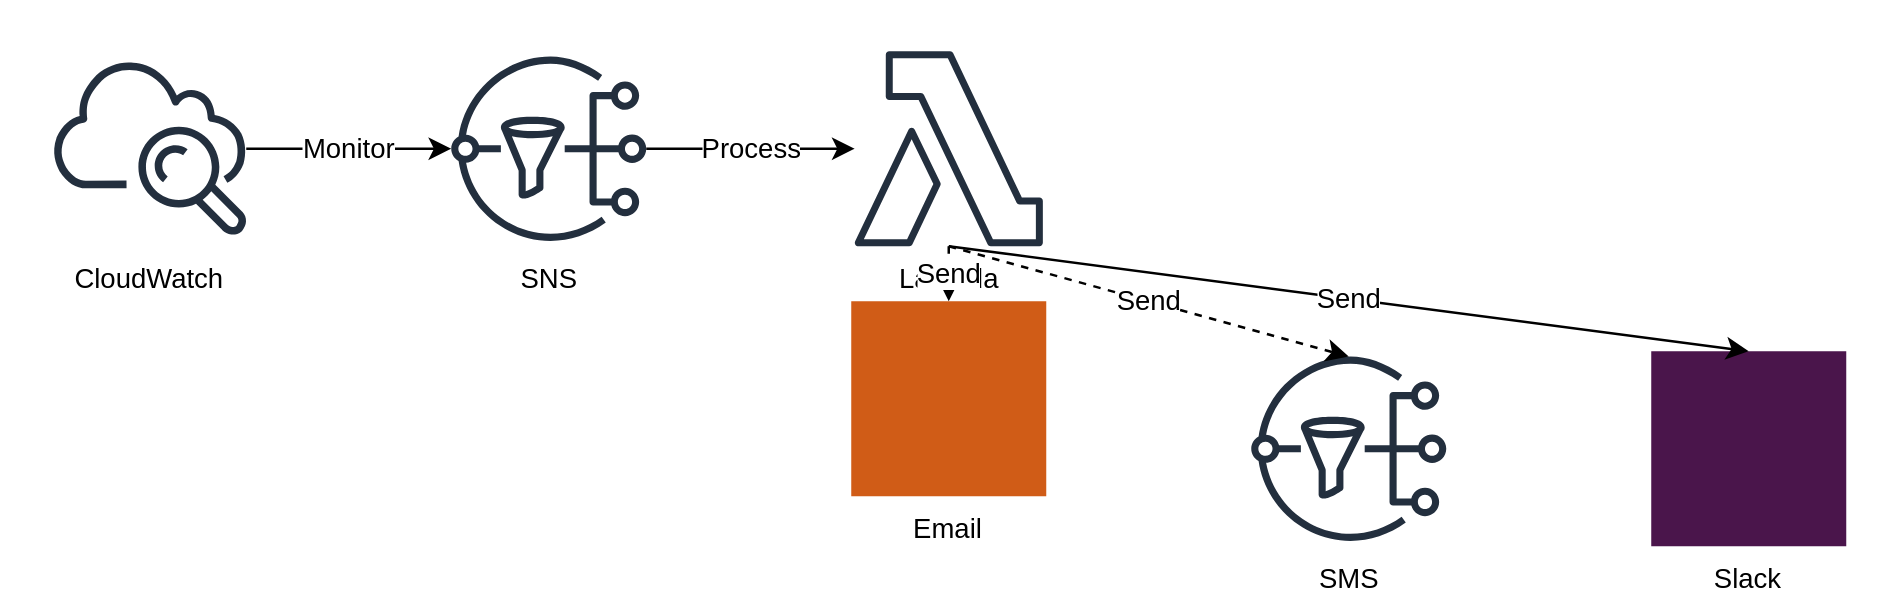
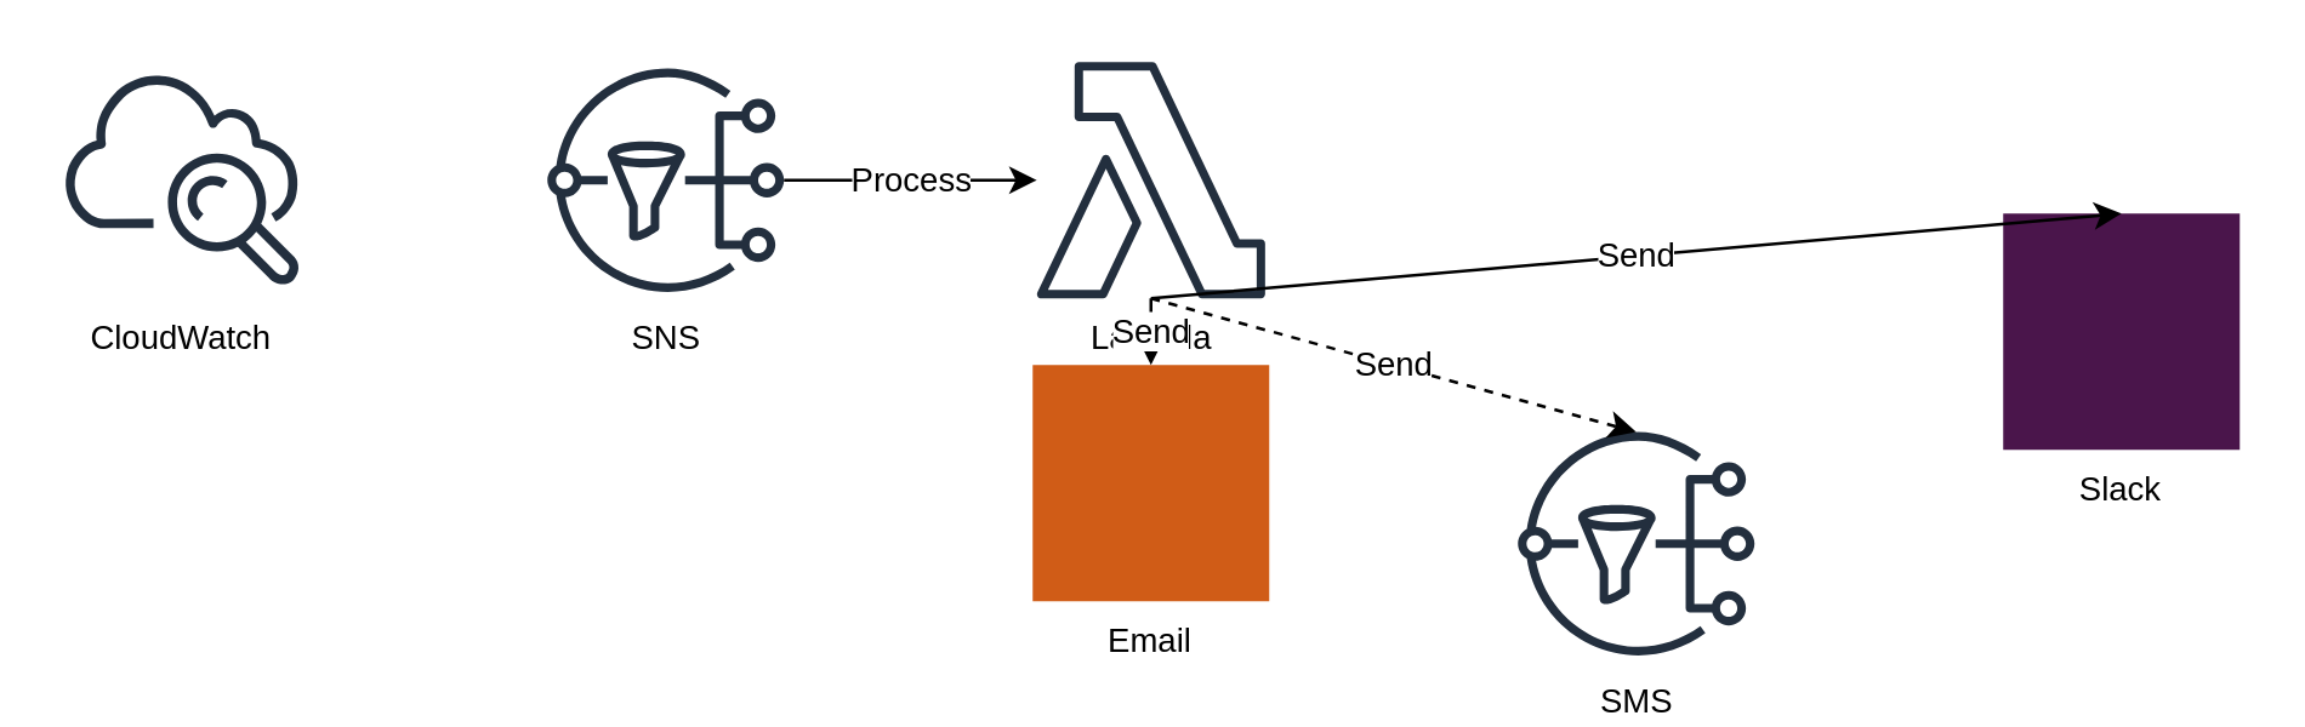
  <mxCell id="0" />
  <mxCell id="1" parent="0" />
  <mxCell id="2" value="CloudWatch" style="shape=mxgraph.aws4.cloudwatch;html=1;dashed=0;fillColor=#232F3E;strokeColor=none;verticalLabelPosition=bottom;verticalAlign=top;align=center;html=1;fontSize=11;fontStyle=0;aspect=fixed;pointerEvents=1;" vertex="1" parent="1"><mxGeometry x="20" y="20" width="78" height="78" as="geometry" /></mxCell>
  <mxCell id="3" value="SNS" style="shape=mxgraph.aws4.sns;html=1;dashed=0;fillColor=#232F3E;strokeColor=none;verticalLabelPosition=bottom;verticalAlign=top;align=center;html=1;fontSize=11;fontStyle=0;aspect=fixed;pointerEvents=1;" vertex="1" parent="1"><mxGeometry x="180" y="20" width="78" height="78" as="geometry" /></mxCell>
  <mxCell id="4" value="Lambda" style="shape=mxgraph.aws4.lambda;html=1;dashed=0;fillColor=#232F3E;strokeColor=none;verticalLabelPosition=bottom;verticalAlign=top;align=center;html=1;fontSize=11;fontStyle=0;aspect=fixed;pointerEvents=1;" vertex="1" parent="1"><mxGeometry x="340" y="20" width="78" height="78" as="geometry" /></mxCell>
  <mxCell id="5" value="Email" style="shape=mxgraph.aws4.ses;html=1;dashed=0;fillColor=#232F3E;strokeColor=none;verticalLabelPosition=bottom;verticalAlign=top;align=center;html=1;fontSize=11;fontStyle=0;aspect=fixed;pointerEvents=1;whiteSpace=wrap;fillColor=#D05C17;" vertex="1" parent="1"><mxGeometry x="340" y="120" width="78" height="78" as="geometry" /></mxCell>
  <mxCell id="6" value="SMS" style="shape=mxgraph.aws4.sns;html=1;dashed=0;fillColor=#232F3E;strokeColor=none;verticalLabelPosition=bottom;verticalAlign=top;align=center;html=1;fontSize=11;fontStyle=0;aspect=fixed;pointerEvents=1;" vertex="1" parent="1"><mxGeometry x="500" y="140" width="78" height="78" as="geometry" /></mxCell>
- <mxCell id="7" value="Slack" style="shape=mxgraph.aws4.slack;html=1;dashed=0;fillColor=#232F3E;strokeColor=none;verticalLabelPosition=bottom;verticalAlign=top;align=center;html=1;fontSize=11;fontStyle=0;aspect=fixed;pointerEvents=1;whiteSpace=wrap;fillColor=#4A154B;" vertex="1" parent="1"><mxGeometry x="660" y="140" width="78" height="78" as="geometry" /></mxCell>
- <mxCell id="8" value="Monitor" style="endArrow=classic;html=1;exitX=1;exitY=0.5;exitDx=0;exitDy=0;entryX=0;entryY=0.5;entryDx=0;entryDy=0;" edge="1" parent="1" source="2" target="3"><mxGeometry width="50" height="50" relative="1" as="geometry" /></mxCell>
+ <mxCell id="7" value="Slack" style="shape=mxgraph.aws4.slack;html=1;dashed=0;fillColor=#232F3E;strokeColor=none;verticalLabelPosition=bottom;verticalAlign=top;align=center;html=1;fontSize=11;fontStyle=0;aspect=fixed;pointerEvents=1;whiteSpace=wrap;fillColor=#4A154B;" vertex="1" parent="1"><mxGeometry x="660" y="70" width="78" height="78" as="geometry" /></mxCell>
  <mxCell id="9" value="Process" style="endArrow=classic;html=1;exitX=1;exitY=0.5;exitDx=0;exitDy=0;entryX=0;entryY=0.5;entryDx=0;entryDy=0;" edge="1" parent="1" source="3" target="4"><mxGeometry width="50" height="50" relative="1" as="geometry" /></mxCell>
- <mxCell id="10" value="Send" style="endArrow=classic;html=1;exitX=0.5;exitY=1;exitDx=0;exitDy=0;entryX=0.5;entryY=0;entryDx=0;entryDy=0;dashed=1;" edge="1" parent="1" source="4" target="5"><mxGeometry width="50" height="50" relative="1" as="geometry" /></mxCell>
+ <mxCell id="10" value="Send" style="endArrow=classic;html=1;exitX=0.5;exitY=1;exitDx=0;exitDy=0;entryX=0.5;entryY=0;entryDx=0;entryDy=0;" edge="1" parent="1" source="4" target="5"><mxGeometry width="50" height="50" relative="1" as="geometry" /></mxCell>
  <mxCell id="11" value="Send" style="endArrow=classic;html=1;exitX=0.5;exitY=1;exitDx=0;exitDy=0;entryX=0.5;entryY=0;entryDx=0;entryDy=0;dashed=1;" edge="1" parent="1" source="4" target="6"><mxGeometry width="50" height="50" relative="1" as="geometry" /></mxCell>
  <mxCell id="12" value="Send" style="endArrow=classic;html=1;exitX=0.5;exitY=1;exitDx=0;exitDy=0;entryX=0.5;entryY=0;entryDx=0;entryDy=0;" edge="1" parent="1" source="4" target="7"><mxGeometry width="50" height="50" relative="1" as="geometry" /></mxCell>
